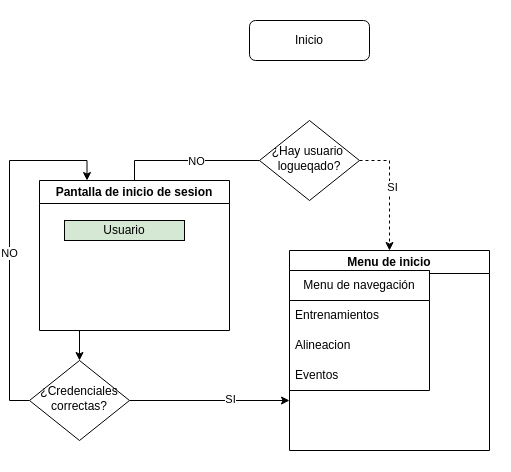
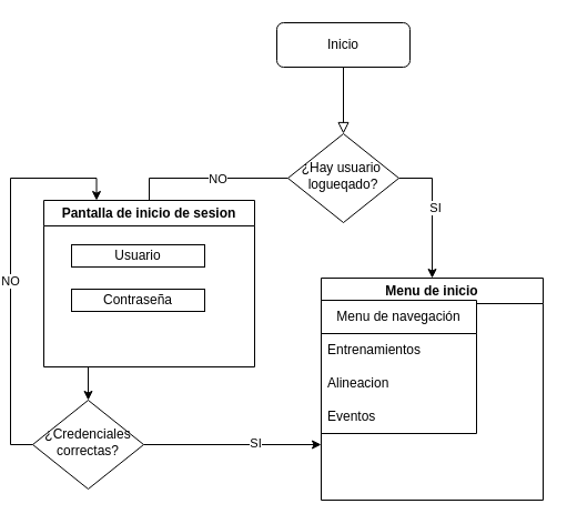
  <mxCell id="0" />
  <mxCell id="1" parent="0" />
+ <mxCell id="2" value="" style="rounded=0;html=1;jettySize=auto;orthogonalLoop=1;fontSize=11;endArrow=block;endFill=0;endSize=8;strokeWidth=1;shadow=0;labelBackgroundColor=none;edgeStyle=orthogonalEdgeStyle;" parent="1" source="3" target="8" edge="1"><mxGeometry relative="1" as="geometry" /></mxCell>
  <mxCell id="3" value="Inicio" style="rounded=1;whiteSpace=wrap;html=1;fontSize=12;glass=0;strokeWidth=1;shadow=0;" parent="1" vertex="1"><mxGeometry x="240" y="20" width="120" height="40" as="geometry" /></mxCell>
  <mxCell id="4" style="edgeStyle=orthogonalEdgeStyle;rounded=0;orthogonalLoop=1;jettySize=auto;html=1;exitX=0;exitY=0.5;exitDx=0;exitDy=0;entryX=0.5;entryY=0;entryDx=0;entryDy=0;endArrow=none;" edge="1" parent="1" source="8" target="10"><mxGeometry relative="1" as="geometry" /></mxCell>
  <mxCell id="5" value="NO" style="edgeLabel;html=1;align=center;verticalAlign=middle;resizable=0;points=[];" vertex="1" connectable="0" parent="4"><mxGeometry x="-0.123" relative="1" as="geometry"><mxPoint as="offset" /></mxGeometry></mxCell>
- <mxCell id="6" style="edgeStyle=orthogonalEdgeStyle;rounded=0;orthogonalLoop=1;jettySize=auto;html=1;exitX=1;exitY=0.5;exitDx=0;exitDy=0;entryX=0.5;entryY=0;entryDx=0;entryDy=0;dashed=1;" edge="1" parent="1" source="8" target="18"><mxGeometry relative="1" as="geometry" /></mxCell>
+ <mxCell id="6" style="edgeStyle=orthogonalEdgeStyle;rounded=0;orthogonalLoop=1;jettySize=auto;html=1;exitX=1;exitY=0.5;exitDx=0;exitDy=0;entryX=0.5;entryY=0;entryDx=0;entryDy=0;" edge="1" parent="1" source="8" target="18"><mxGeometry relative="1" as="geometry" /></mxCell>
  <mxCell id="7" value="SI" style="edgeLabel;html=1;align=center;verticalAlign=middle;resizable=0;points=[];" vertex="1" connectable="0" parent="6"><mxGeometry x="-0.067" y="2" relative="1" as="geometry"><mxPoint as="offset" /></mxGeometry></mxCell>
  <mxCell id="8" value="¿Hay usuario&amp;nbsp;&lt;br&gt;logueqado?" style="rhombus;whiteSpace=wrap;html=1;shadow=0;fontFamily=Helvetica;fontSize=12;align=center;strokeWidth=1;spacing=6;spacingTop=-4;" parent="1" vertex="1"><mxGeometry x="250" y="120" width="100" height="80" as="geometry" /></mxCell>
  <mxCell id="9" style="edgeStyle=orthogonalEdgeStyle;rounded=0;orthogonalLoop=1;jettySize=auto;html=1;exitX=0.25;exitY=1;exitDx=0;exitDy=0;entryX=0.5;entryY=0;entryDx=0;entryDy=0;" edge="1" parent="1" source="10" target="17"><mxGeometry relative="1" as="geometry" /></mxCell>
  <mxCell id="10" value="Pantalla de inicio de sesion" style="swimlane;whiteSpace=wrap;html=1;" vertex="1" parent="1"><mxGeometry x="30" y="180" width="190" height="150" as="geometry" /></mxCell>
- <mxCell id="11" value="Usuario" style="rounded=0;whiteSpace=wrap;html=1;fillColor=#d5e8d4;" vertex="1" parent="10"><mxGeometry x="25" y="40" width="120" height="20" as="geometry" /></mxCell>
+ <mxCell id="11" value="Usuario" style="rounded=0;whiteSpace=wrap;html=1;" vertex="1" parent="10"><mxGeometry x="25" y="40" width="120" height="20" as="geometry" /></mxCell>
+ <mxCell id="12" value="Contraseña" style="rounded=0;whiteSpace=wrap;html=1;" vertex="1" parent="10"><mxGeometry x="25" y="80" width="120" height="20" as="geometry" /></mxCell>
  <mxCell id="13" style="edgeStyle=orthogonalEdgeStyle;rounded=0;orthogonalLoop=1;jettySize=auto;html=1;exitX=1;exitY=0.5;exitDx=0;exitDy=0;entryX=0;entryY=0.75;entryDx=0;entryDy=0;" edge="1" parent="1" source="17" target="18"><mxGeometry relative="1" as="geometry" /></mxCell>
  <mxCell id="14" value="SI" style="edgeLabel;html=1;align=center;verticalAlign=middle;resizable=0;points=[];" vertex="1" connectable="0" parent="13"><mxGeometry x="0.25" y="2" relative="1" as="geometry"><mxPoint as="offset" /></mxGeometry></mxCell>
  <mxCell id="15" style="edgeStyle=orthogonalEdgeStyle;rounded=0;orthogonalLoop=1;jettySize=auto;html=1;exitX=0;exitY=0.5;exitDx=0;exitDy=0;entryX=0.25;entryY=0;entryDx=0;entryDy=0;" edge="1" parent="1" source="17" target="10"><mxGeometry relative="1" as="geometry" /></mxCell>
  <mxCell id="16" value="NO" style="edgeLabel;html=1;align=center;verticalAlign=middle;resizable=0;points=[];" vertex="1" connectable="0" parent="15"><mxGeometry x="-0.058" y="1" relative="1" as="geometry"><mxPoint as="offset" /></mxGeometry></mxCell>
  <mxCell id="17" value="¿Credenciales&lt;br&gt;correctas?" style="rhombus;whiteSpace=wrap;html=1;shadow=0;fontFamily=Helvetica;fontSize=12;align=center;strokeWidth=1;spacing=6;spacingTop=-4;" vertex="1" parent="1"><mxGeometry x="20" y="360" width="100" height="80" as="geometry" /></mxCell>
  <mxCell id="18" value="Menu de inicio" style="swimlane;whiteSpace=wrap;html=1;" vertex="1" parent="1"><mxGeometry x="280" y="250" width="200" height="200" as="geometry" /></mxCell>
  <mxCell id="19" value="Menu de navegación" style="swimlane;fontStyle=0;childLayout=stackLayout;horizontal=1;startSize=30;horizontalStack=0;resizeParent=1;resizeParentMax=0;resizeLast=0;collapsible=1;marginBottom=0;whiteSpace=wrap;html=1;" vertex="1" parent="18"><mxGeometry y="20" width="140" height="120" as="geometry" /></mxCell>
  <mxCell id="20" value="Entrenamientos" style="text;strokeColor=none;fillColor=none;align=left;verticalAlign=middle;spacingLeft=4;spacingRight=4;overflow=hidden;points=[[0,0.5],[1,0.5]];portConstraint=eastwest;rotatable=0;whiteSpace=wrap;html=1;" vertex="1" parent="19"><mxGeometry y="30" width="140" height="30" as="geometry" /></mxCell>
  <mxCell id="21" value="Alineacion" style="text;strokeColor=none;fillColor=none;align=left;verticalAlign=middle;spacingLeft=4;spacingRight=4;overflow=hidden;points=[[0,0.5],[1,0.5]];portConstraint=eastwest;rotatable=0;whiteSpace=wrap;html=1;" vertex="1" parent="19"><mxGeometry y="60" width="140" height="30" as="geometry" /></mxCell>
  <mxCell id="22" value="Eventos" style="text;strokeColor=none;fillColor=none;align=left;verticalAlign=middle;spacingLeft=4;spacingRight=4;overflow=hidden;points=[[0,0.5],[1,0.5]];portConstraint=eastwest;rotatable=0;whiteSpace=wrap;html=1;" vertex="1" parent="19"><mxGeometry y="90" width="140" height="30" as="geometry" /></mxCell>
